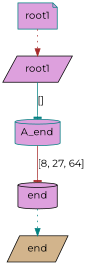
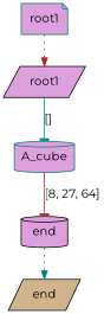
  digraph {
    rankdir=TB
    fontname=Montserrat
    node [shape=parallelogram style=filled fillcolor=plum color=black fontname=Montserrat]
    edge [color=brown style=dotted arrowhead=normal fontname=Montserrat]
    root1 [shape=note color=teal]
    n2 [label=root1]
-   n3 [label=A_end color=teal shape=cylinder]
+   n3 [label=A_cube color=teal shape=cylinder]
    end [fillcolor=tan]
    n5 [label=end shape=cylinder]
    root1 -> n2
    n2 -> n3 [label="[]" color=teal style=solid arrowhead=tee]
    n3 -> n5 [label="[8, 27, 64]" style=solid arrowhead=tee]
    n5 -> end [color=teal]
  }
